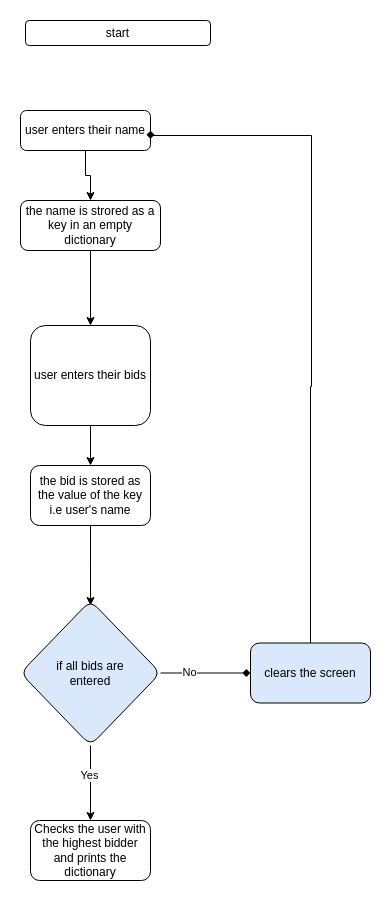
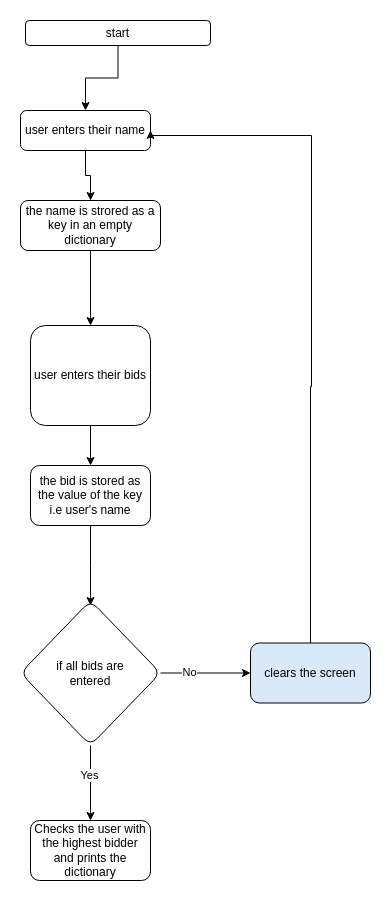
  <mxCell id="0" />
  <mxCell id="1" parent="0" />
+ <mxCell id="2" style="edgeStyle=orthogonalEdgeStyle;rounded=0;orthogonalLoop=1;jettySize=auto;html=1;entryX=0.5;entryY=0;entryDx=0;entryDy=0;" edge="1" parent="1" source="3" target="4"><mxGeometry relative="1" as="geometry" /></mxCell>
  <mxCell id="3" value="start" style="rounded=1;whiteSpace=wrap;html=1;fontSize=12;glass=0;strokeWidth=1;shadow=0;" parent="1" vertex="1"><mxGeometry x="25" y="20" width="185" height="25" as="geometry" /></mxCell>
  <mxCell id="4" value="user enters their name" style="rounded=1;whiteSpace=wrap;html=1;fontSize=12;glass=0;strokeWidth=1;shadow=0;" parent="1" vertex="1"><mxGeometry x="20" y="110" width="130" height="40" as="geometry" /></mxCell>
  <mxCell id="5" value="" style="edgeStyle=orthogonalEdgeStyle;rounded=0;orthogonalLoop=1;jettySize=auto;html=1;" edge="1" parent="1" source="6" target="9"><mxGeometry relative="1" as="geometry" /></mxCell>
  <mxCell id="6" value="the name is strored as a key in an empty dictionary" style="rounded=1;whiteSpace=wrap;html=1;fontSize=12;glass=0;strokeWidth=1;shadow=0;" parent="1" vertex="1"><mxGeometry x="20" y="200" width="140" height="50" as="geometry" /></mxCell>
  <mxCell id="7" style="edgeStyle=orthogonalEdgeStyle;rounded=0;orthogonalLoop=1;jettySize=auto;html=1;exitX=0.5;exitY=1;exitDx=0;exitDy=0;entryX=0.5;entryY=0;entryDx=0;entryDy=0;" edge="1" parent="1" source="4" target="6"><mxGeometry relative="1" as="geometry" /></mxCell>
  <mxCell id="8" value="" style="edgeStyle=orthogonalEdgeStyle;rounded=0;orthogonalLoop=1;jettySize=auto;html=1;" edge="1" parent="1" source="9" target="11"><mxGeometry relative="1" as="geometry" /></mxCell>
  <mxCell id="9" value="user enters their bids" style="whiteSpace=wrap;html=1;rounded=1;glass=0;strokeWidth=1;shadow=0;" vertex="1" parent="1"><mxGeometry x="30" y="325" width="120" height="100" as="geometry" /></mxCell>
  <mxCell id="10" value="" style="edgeStyle=orthogonalEdgeStyle;rounded=0;orthogonalLoop=1;jettySize=auto;html=1;" edge="1" parent="1" source="11"><mxGeometry relative="1" as="geometry"><mxPoint x="90" y="605" as="targetPoint" /></mxGeometry></mxCell>
  <mxCell id="11" value="the bid is stored as the value of the key i.e user's name" style="whiteSpace=wrap;html=1;rounded=1;glass=0;strokeWidth=1;shadow=0;" vertex="1" parent="1"><mxGeometry x="30" y="465" width="120" height="60" as="geometry" /></mxCell>
  <mxCell id="12" value="" style="edgeStyle=orthogonalEdgeStyle;rounded=0;orthogonalLoop=1;jettySize=auto;html=1;" edge="1" parent="1" source="16" target="17"><mxGeometry relative="1" as="geometry" /></mxCell>
  <mxCell id="13" value="Yes" style="edgeLabel;html=1;align=center;verticalAlign=middle;resizable=0;points=[];" vertex="1" connectable="0" parent="12"><mxGeometry x="-0.216" y="-2" relative="1" as="geometry"><mxPoint as="offset" /></mxGeometry></mxCell>
- <mxCell id="14" value="" style="edgeStyle=orthogonalEdgeStyle;rounded=0;orthogonalLoop=1;jettySize=auto;html=1;endArrow=diamond;" edge="1" parent="1" source="16" target="19"><mxGeometry relative="1" as="geometry" /></mxCell>
+ <mxCell id="14" value="" style="edgeStyle=orthogonalEdgeStyle;rounded=0;orthogonalLoop=1;jettySize=auto;html=1;" edge="1" parent="1" source="16" target="19"><mxGeometry relative="1" as="geometry" /></mxCell>
  <mxCell id="15" value="No" style="edgeLabel;html=1;align=center;verticalAlign=middle;resizable=0;points=[];" vertex="1" connectable="0" parent="14"><mxGeometry x="-0.378" y="2" relative="1" as="geometry"><mxPoint y="1" as="offset" /></mxGeometry></mxCell>
- <mxCell id="16" value="if all bids are&lt;div&gt;entered&lt;/div&gt;" style="rhombus;whiteSpace=wrap;html=1;rounded=1;glass=0;strokeWidth=1;shadow=0;fillColor=#dae8fc;" vertex="1" parent="1"><mxGeometry x="20" y="600" width="140" height="145" as="geometry" /></mxCell>
+ <mxCell id="16" value="if all bids are&lt;div&gt;entered&lt;/div&gt;" style="rhombus;whiteSpace=wrap;html=1;rounded=1;glass=0;strokeWidth=1;shadow=0;" vertex="1" parent="1"><mxGeometry x="20" y="600" width="140" height="145" as="geometry" /></mxCell>
  <mxCell id="17" value="Checks the user with the highest bidder and prints the dictionary" style="rounded=1;whiteSpace=wrap;html=1;glass=0;strokeWidth=1;shadow=0;" vertex="1" parent="1"><mxGeometry x="30" y="820" width="120" height="60" as="geometry" /></mxCell>
- <mxCell id="18" style="edgeStyle=orthogonalEdgeStyle;rounded=0;orthogonalLoop=1;jettySize=auto;html=1;entryX=1;entryY=0.5;entryDx=0;entryDy=0;endArrow=diamond;" edge="1" parent="1" source="19" target="4"><mxGeometry relative="1" as="geometry"><mxPoint x="310" y="130" as="targetPoint" /><Array as="points"><mxPoint x="310" y="386" /><mxPoint x="311" y="386" /><mxPoint x="311" y="135" /></Array></mxGeometry></mxCell>
+ <mxCell id="18" style="edgeStyle=orthogonalEdgeStyle;rounded=0;orthogonalLoop=1;jettySize=auto;html=1;entryX=1;entryY=0.5;entryDx=0;entryDy=0;" edge="1" parent="1" source="19" target="4"><mxGeometry relative="1" as="geometry"><mxPoint x="310" y="130" as="targetPoint" /><Array as="points"><mxPoint x="310" y="386" /><mxPoint x="311" y="386" /><mxPoint x="311" y="135" /></Array></mxGeometry></mxCell>
  <mxCell id="19" value="clears the screen" style="whiteSpace=wrap;html=1;rounded=1;glass=0;strokeWidth=1;shadow=0;fillColor=#dae8fc;" vertex="1" parent="1"><mxGeometry x="250" y="642.5" width="120" height="60" as="geometry" /></mxCell>
